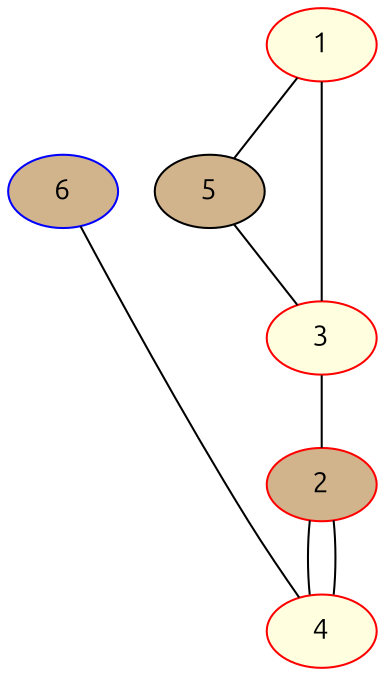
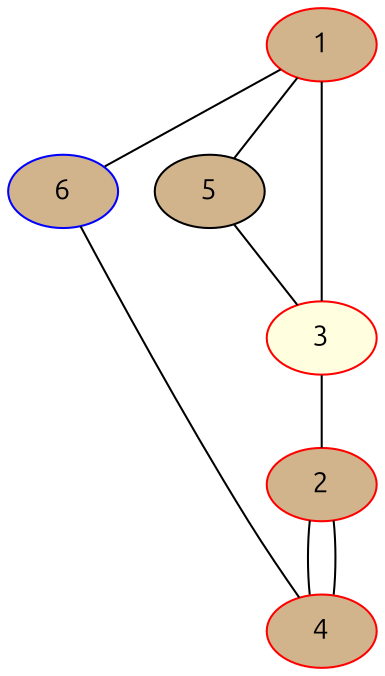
  graph {
    fontname=Ubuntu
    node [color=red fillcolor=tan fontname=Ubuntu style=filled]
    edge [fontname=Ubuntu]
    6 [color=blue]
    5 [color=""]
-   4 [fillcolor=lightyellow]
+   4
    3 [fillcolor=lightyellow]
-   1 [fillcolor=lightyellow]
+   1
    2
    subgraph sub_1 {
      rank=same
      6
      5
    }
    6 -- 4
    5 -- 3
    3 -- 2 [weight=3]
+   1 -- 6
    1 -- 5
    1 -- 3 [weight=3]
    2 -- 4
    2 -- 4
  }
